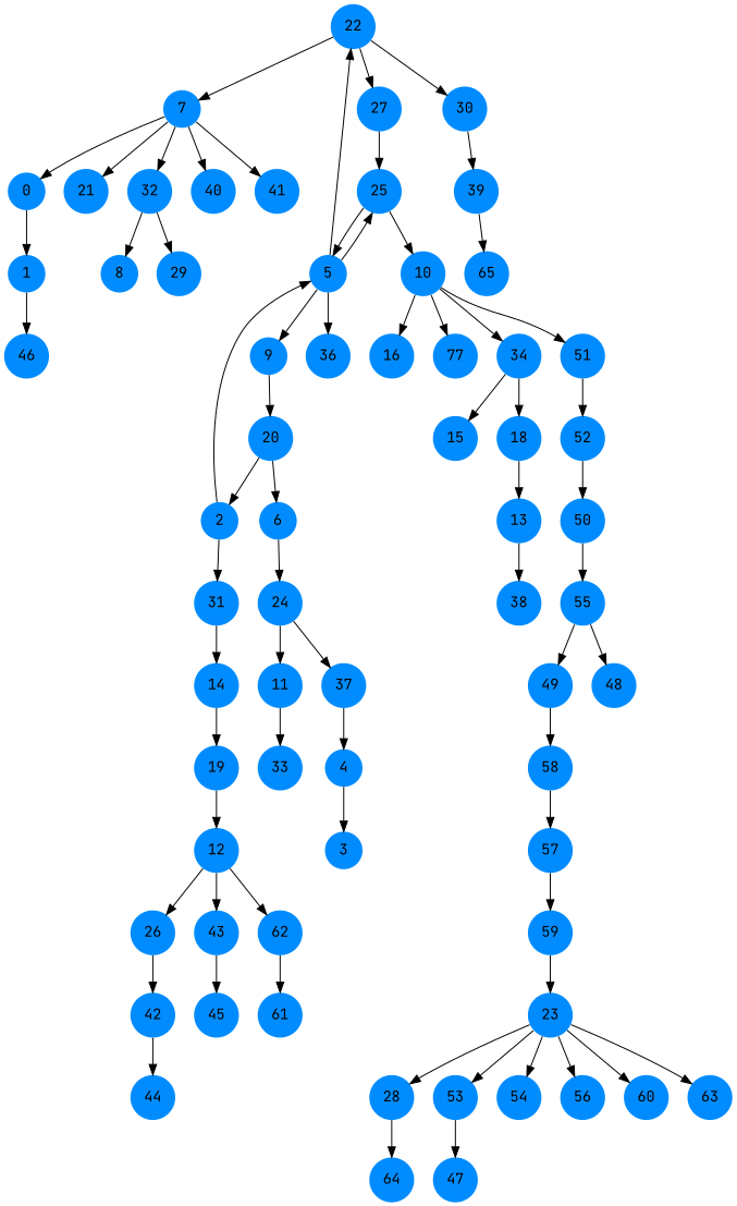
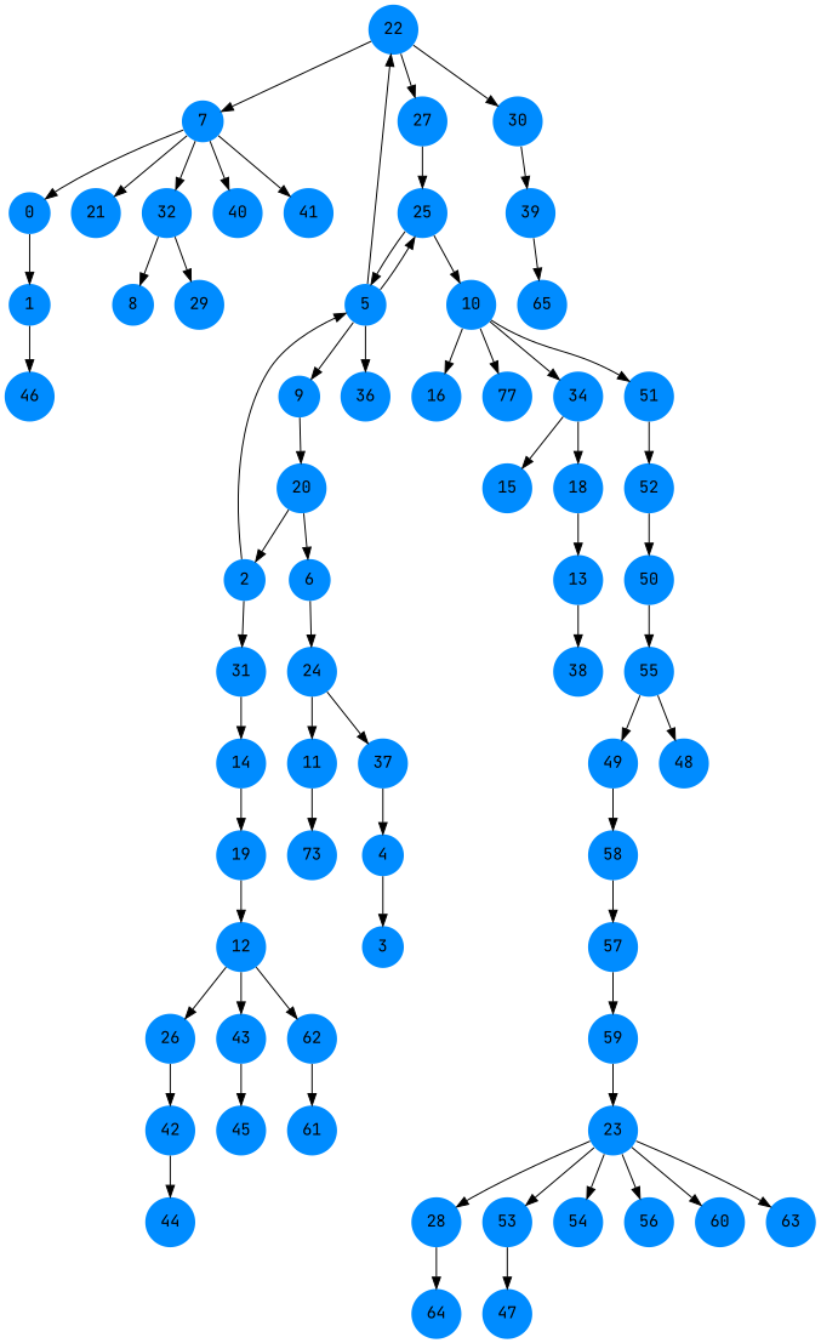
  digraph {
    fontname="JetBrains Mono"
    node [fillcolor="#008cff" fontname="JetBrains Mono" penwidth=0 shape=circle style=filled]
    edge [fontname="JetBrains Mono"]
    0
    1
    46
    2
    5
    31
    9
    22
    25
    36
    14
    4
    3
    20
    7
    27
    30
    10
    6
    24
    11
    37
    21
    32
    40
    41
    8
    29
    16
    n30 [label=77]
    34
    51
    15
    18
    52
-   33
+   33 [label=73]
    12
    26
    43
    62
    42
    45
    61
    13
    38
    19
    39
    23
    28
    53
    54
    56
    60
    63
    64
    47
    44
    n58 [label=65]
    49
    58
    57
    50
    55
    48
    59
    0 -> 1
    1 -> 46
    2 -> 5
    2 -> 31
    5 -> 9
    5 -> 22
    5 -> 25
    5 -> 36
    31 -> 14
    9 -> 20
    22 -> 7
    22 -> 27
    22 -> 30
    25 -> 5
    25 -> 10
    14 -> 19
    4 -> 3
    20 -> 2
    20 -> 6
    7 -> 0
    7 -> 21
    7 -> 32
    7 -> 40
    7 -> 41
    27 -> 25
    30 -> 39
    10 -> 16
    10 -> n30
    10 -> 34
    10 -> 51
    6 -> 24
    24 -> 11
    24 -> 37
    11 -> 33
    37 -> 4
    32 -> 8
    32 -> 29
    34 -> 15
    34 -> 18
    51 -> 52
    18 -> 13
    52 -> 50
    12 -> 26
    12 -> 43
    12 -> 62
    26 -> 42
    43 -> 45
    62 -> 61
    42 -> 44
    13 -> 38
    19 -> 12
    39 -> n58
    23 -> 28
    23 -> 53
    23 -> 54
    23 -> 56
    23 -> 60
    23 -> 63
    28 -> 64
    53 -> 47
    49 -> 58
    58 -> 57
    57 -> 59
    50 -> 55
    55 -> 49
    55 -> 48
    59 -> 23
  }
